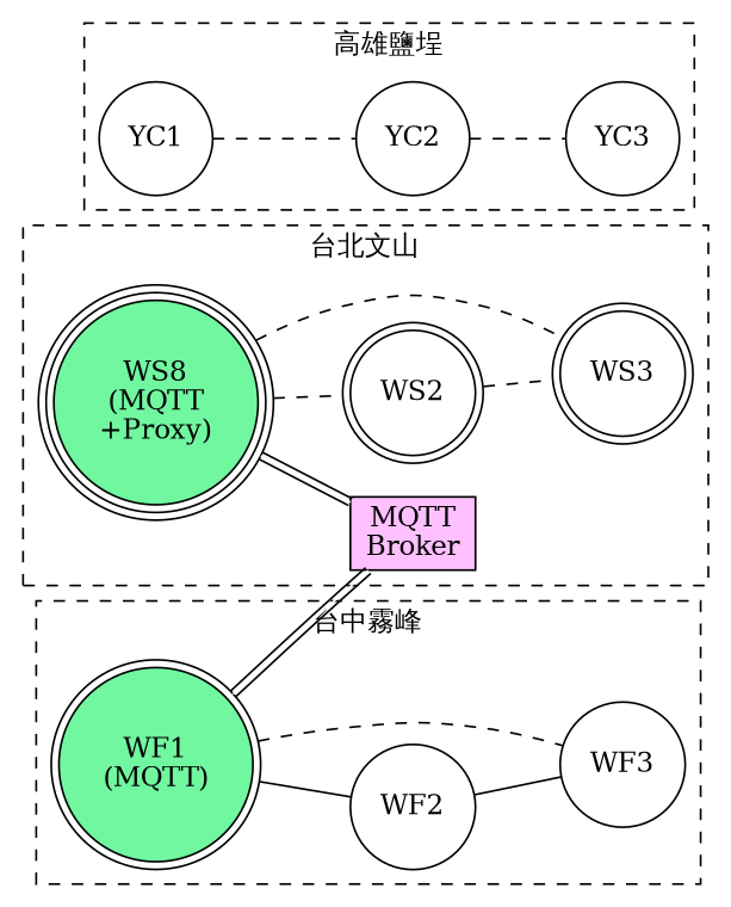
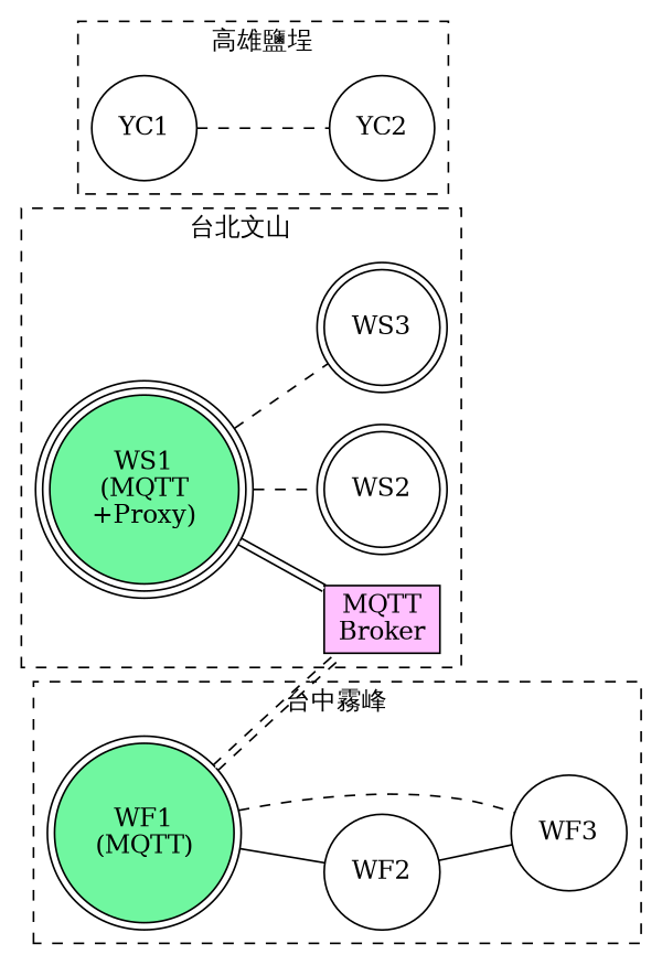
  graph {
    rankdir=LR
    node [shape=circle]
    edge [style=dashed]
    n1 [fillcolor="#ffc0ff" label="MQTT\nBroker" shape=box style=filled]
-   n2 [fillcolor="#70f7a0" label="WS8\n(MQTT\n+Proxy)" peripheries=3 style=filled]
+   n2 [fillcolor="#70f7a0" label="WS1\n(MQTT\n+Proxy)" peripheries=3 style=filled]
    WS2 [peripheries=2]
    WS3 [peripheries=2]
    n5 [fillcolor="#70f7a0" label="WF1\n(MQTT)" peripheries=2 style=filled]
    WF2
    WF3
    YC1
    YC2
-   YC3
    subgraph cluster_1 {
      label="台北文山"
      style=dashed
      n1
      n2
      WS2
      WS3
    }
    subgraph cluster_2 {
      label="台中霧峰"
      style=dashed
      n5
      WF2
      WF3
    }
    subgraph cluster_3 {
      label="高雄鹽埕"
      rank=max
      style=dashed
      YC1
      YC2
-     YC3
    }
    n2 -- n1 [color="black:white:black" style=solid]
    n2 -- WS2
    n2 -- WS3
-   WS2 -- WS3
-   n5 -- n1 [color="black:white:black" style=solid]
+   n5 -- n1 [color="black:white:black"]
    n5 -- WF2 [style=solid]
    n5 -- WF3
    WF2 -- WF3 [style=solid]
    YC1 -- YC2
-   YC2 -- YC3
  }
